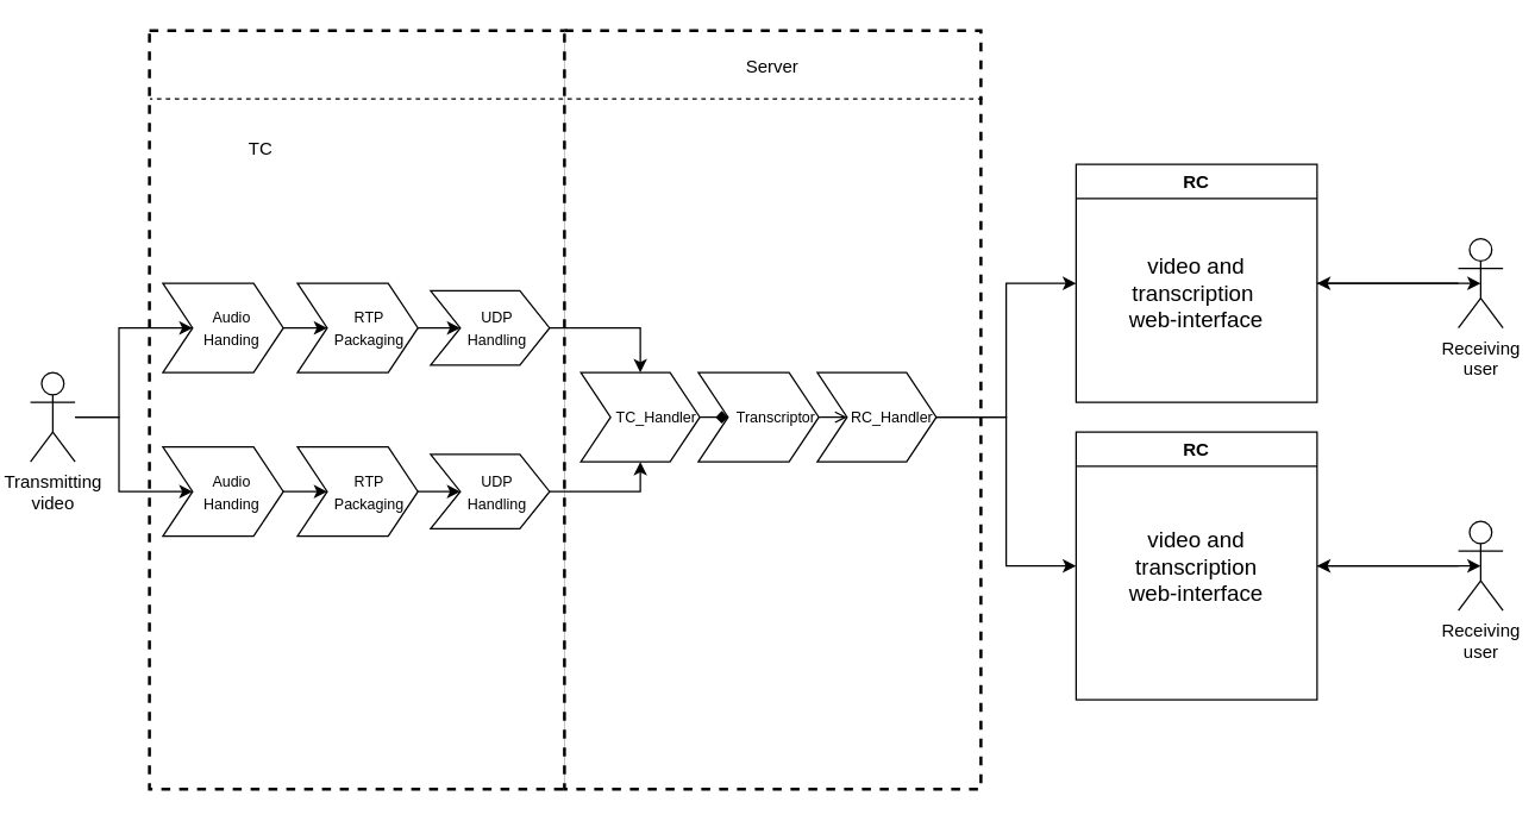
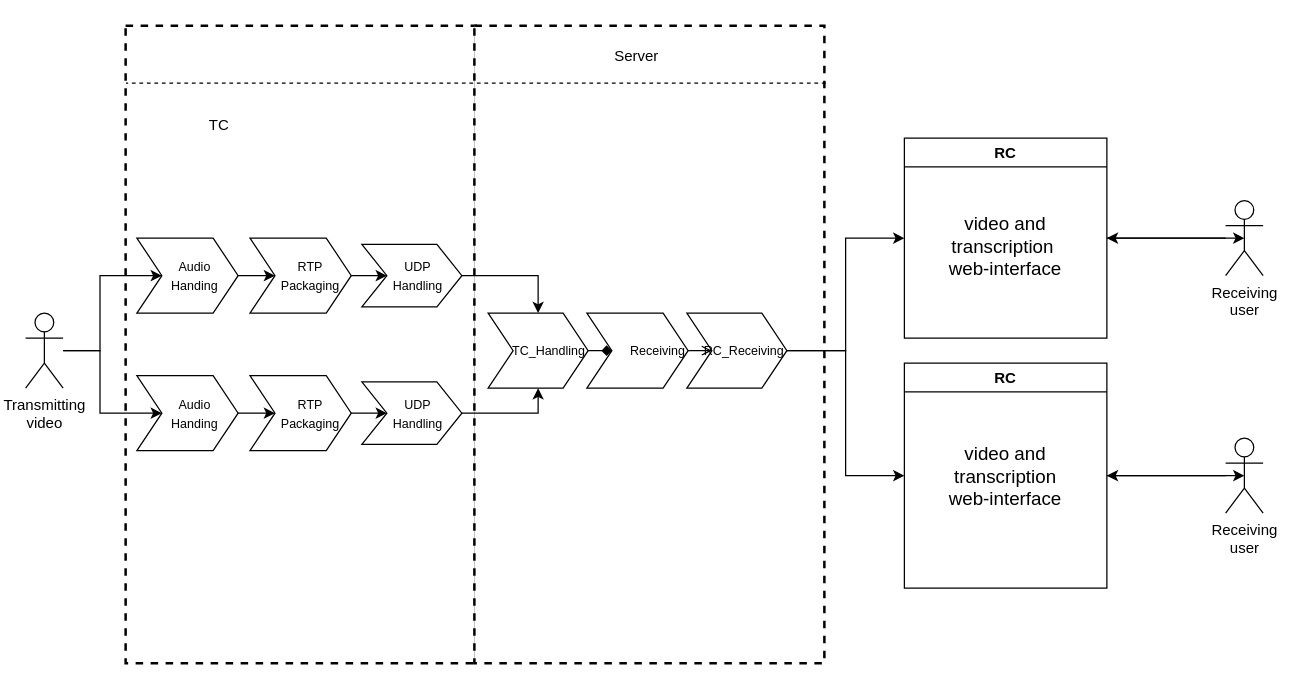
  <mxCell id="0" />
  <mxCell id="1" parent="0" />
  <mxCell id="2" value="" style="rounded=0;whiteSpace=wrap;html=1;dashed=1;strokeWidth=2;" parent="1" vertex="1"><mxGeometry x="100" width="280" height="510" as="geometry" y="20" /></mxCell>
  <mxCell id="3" value="" style="rounded=0;whiteSpace=wrap;html=1;dashed=1;strokeWidth=2;" parent="1" vertex="1"><mxGeometry x="379" width="280" height="510" as="geometry" y="20" /></mxCell>
  <mxCell id="4" value="" style="endArrow=none;dashed=1;html=1;rounded=0;entryX=0.001;entryY=0.05;entryDx=0;entryDy=0;entryPerimeter=0;" parent="1" edge="1"><mxGeometry width="50" height="50" relative="1" as="geometry"><mxPoint x="660" y="66" as="sourcePoint" /><mxPoint x="100.28" y="66" as="targetPoint" /></mxGeometry></mxCell>
  <mxCell id="5" value="TC" style="text;html=1;align=center;verticalAlign=middle;whiteSpace=wrap;rounded=0;" parent="1" vertex="1"><mxGeometry x="145" y="85" width="60" height="30" as="geometry" /></mxCell>
- <mxCell id="6" value="Server" style="text;html=1;align=center;verticalAlign=middle;whiteSpace=wrap;rounded=0;" parent="1" vertex="1"><mxGeometry x="489" y="30" width="60" height="30" as="geometry" /></mxCell>
+ <mxCell id="6" value="Server" style="text;html=1;align=center;verticalAlign=middle;whiteSpace=wrap;rounded=0;" parent="1" vertex="1"><mxGeometry x="479" y="30" width="60" height="30" as="geometry" /></mxCell>
  <mxCell id="7" style="edgeStyle=orthogonalEdgeStyle;rounded=0;orthogonalLoop=1;jettySize=auto;html=1;" parent="1" source="9" target="17" edge="1"><mxGeometry relative="1" as="geometry" /></mxCell>
  <mxCell id="8" style="edgeStyle=orthogonalEdgeStyle;rounded=0;orthogonalLoop=1;jettySize=auto;html=1;entryX=0;entryY=0.5;entryDx=0;entryDy=0;" parent="1" source="9" target="23" edge="1"><mxGeometry relative="1" as="geometry"><mxPoint x="129" y="220" as="targetPoint" /></mxGeometry></mxCell>
  <mxCell id="9" value="Transmitting&lt;div&gt;video&lt;/div&gt;" style="shape=umlActor;verticalLabelPosition=bottom;verticalAlign=top;html=1;outlineConnect=0;" parent="1" vertex="1"><mxGeometry x="20" y="250" width="30" height="60" as="geometry" /></mxCell>
  <mxCell id="10" value="" style="edgeStyle=orthogonalEdgeStyle;rounded=0;orthogonalLoop=1;jettySize=auto;html=1;" parent="1" edge="1"><mxGeometry relative="1" as="geometry"><mxPoint x="449" y="220" as="targetPoint" /></mxGeometry></mxCell>
  <mxCell id="11" value="" style="edgeStyle=orthogonalEdgeStyle;rounded=0;orthogonalLoop=1;jettySize=auto;html=1;" parent="1" source="12" target="14" edge="1"><mxGeometry relative="1" as="geometry" /></mxCell>
  <mxCell id="12" value="&lt;font style=&quot;font-size: 10px;&quot;&gt;RTP Packaging&lt;/font&gt;" style="shape=step;perimeter=stepPerimeter;whiteSpace=wrap;html=1;fixedSize=1;labelPosition=center;verticalLabelPosition=middle;align=center;verticalAlign=middle;textDirection=rtl;spacingLeft=15;" parent="1" vertex="1"><mxGeometry x="199.5" y="300" width="81" height="60" as="geometry" /></mxCell>
  <mxCell id="13" style="edgeStyle=orthogonalEdgeStyle;rounded=0;orthogonalLoop=1;jettySize=auto;html=1;entryX=0.5;entryY=1;entryDx=0;entryDy=0;" parent="1" source="14" target="25" edge="1"><mxGeometry relative="1" as="geometry" /></mxCell>
  <mxCell id="14" value="&lt;font style=&quot;font-size: 10px;&quot;&gt;UDP&lt;/font&gt;&lt;div&gt;&lt;font style=&quot;font-size: 10px;&quot;&gt;Handling&lt;/font&gt;&lt;br&gt;&lt;/div&gt;" style="shape=step;perimeter=stepPerimeter;whiteSpace=wrap;html=1;fixedSize=1;spacingLeft=10;" parent="1" vertex="1"><mxGeometry x="289" y="305" width="80" height="50" as="geometry" /></mxCell>
  <mxCell id="15" value="" style="edgeStyle=orthogonalEdgeStyle;rounded=0;orthogonalLoop=1;jettySize=auto;html=1;" parent="1" edge="1"><mxGeometry relative="1" as="geometry"><mxPoint x="289" y="220" as="targetPoint" /></mxGeometry></mxCell>
  <mxCell id="16" value="" style="edgeStyle=orthogonalEdgeStyle;rounded=0;orthogonalLoop=1;jettySize=auto;html=1;" parent="1" source="17" target="12" edge="1"><mxGeometry relative="1" as="geometry" /></mxCell>
  <mxCell id="17" value="&lt;font style=&quot;font-size: 10px;&quot;&gt;Audio&lt;/font&gt;&lt;div&gt;&lt;font style=&quot;font-size: 10px;&quot;&gt;Handing&lt;/font&gt;&lt;/div&gt;" style="shape=step;perimeter=stepPerimeter;whiteSpace=wrap;html=1;fixedSize=1;spacingLeft=12;" parent="1" vertex="1"><mxGeometry x="109" y="300" width="81" height="60" as="geometry" /></mxCell>
  <mxCell id="18" style="edgeStyle=orthogonalEdgeStyle;rounded=0;orthogonalLoop=1;jettySize=auto;html=1;entryX=0;entryY=0.5;entryDx=0;entryDy=0;" parent="1" source="19" target="21" edge="1"><mxGeometry relative="1" as="geometry" /></mxCell>
  <mxCell id="19" value="&lt;font style=&quot;font-size: 10px;&quot;&gt;RTP Packaging&lt;/font&gt;" style="shape=step;perimeter=stepPerimeter;whiteSpace=wrap;html=1;fixedSize=1;labelPosition=center;verticalLabelPosition=middle;align=center;verticalAlign=middle;textDirection=rtl;spacingLeft=15;" parent="1" vertex="1"><mxGeometry x="199.5" y="190" width="81" height="60" as="geometry" /></mxCell>
  <mxCell id="20" style="edgeStyle=orthogonalEdgeStyle;rounded=0;orthogonalLoop=1;jettySize=auto;html=1;" parent="1" source="21" target="25" edge="1"><mxGeometry relative="1" as="geometry" /></mxCell>
  <mxCell id="21" value="&lt;font style=&quot;font-size: 10px;&quot;&gt;UDP&lt;/font&gt;&lt;div&gt;&lt;font style=&quot;font-size: 10px;&quot;&gt;Handling&lt;/font&gt;&lt;br&gt;&lt;/div&gt;" style="shape=step;perimeter=stepPerimeter;whiteSpace=wrap;html=1;fixedSize=1;spacingLeft=10;" parent="1" vertex="1"><mxGeometry x="289" y="195" width="80" height="50" as="geometry" /></mxCell>
  <mxCell id="22" style="edgeStyle=orthogonalEdgeStyle;rounded=0;orthogonalLoop=1;jettySize=auto;html=1;entryX=0;entryY=0.5;entryDx=0;entryDy=0;" parent="1" source="23" target="19" edge="1"><mxGeometry relative="1" as="geometry" /></mxCell>
  <mxCell id="23" value="&lt;font style=&quot;font-size: 10px;&quot;&gt;Audio&lt;/font&gt;&lt;div&gt;&lt;font style=&quot;font-size: 10px;&quot;&gt;Handing&lt;/font&gt;&lt;/div&gt;" style="shape=step;perimeter=stepPerimeter;whiteSpace=wrap;html=1;fixedSize=1;spacingLeft=12;" parent="1" vertex="1"><mxGeometry x="109" y="190" width="81" height="60" as="geometry" /></mxCell>
  <mxCell id="24" style="edgeStyle=orthogonalEdgeStyle;rounded=0;orthogonalLoop=1;jettySize=auto;html=1;exitX=1;exitY=0.5;exitDx=0;exitDy=0;entryX=0;entryY=0.5;entryDx=0;entryDy=0;endArrow=diamond;" parent="1" source="25" target="30" edge="1"><mxGeometry relative="1" as="geometry" /></mxCell>
- <mxCell id="25" value="&lt;font style=&quot;font-size: 10px;&quot;&gt;TC_Handler&lt;/font&gt;" style="shape=step;perimeter=stepPerimeter;whiteSpace=wrap;html=1;fixedSize=1;align=right;" parent="1" vertex="1"><mxGeometry x="390" y="250" width="80" height="60" as="geometry" /></mxCell>
+ <mxCell id="25" value="&lt;font style=&quot;font-size: 10px;&quot;&gt;TC_Handling&lt;/font&gt;" style="shape=step;perimeter=stepPerimeter;whiteSpace=wrap;html=1;fixedSize=1;align=right;" parent="1" vertex="1"><mxGeometry x="390" y="250" width="80" height="60" as="geometry" /></mxCell>
  <mxCell id="26" style="edgeStyle=orthogonalEdgeStyle;rounded=0;orthogonalLoop=1;jettySize=auto;html=1;entryX=0;entryY=0.5;entryDx=0;entryDy=0;" parent="1" source="28" target="31" edge="1"><mxGeometry relative="1" as="geometry" /></mxCell>
  <mxCell id="27" style="edgeStyle=orthogonalEdgeStyle;rounded=0;orthogonalLoop=1;jettySize=auto;html=1;entryX=0;entryY=0.5;entryDx=0;entryDy=0;" parent="1" source="28" target="32" edge="1"><mxGeometry relative="1" as="geometry" /></mxCell>
- <mxCell id="28" value="&lt;font style=&quot;font-size: 10px;&quot;&gt;RC_Handler&lt;/font&gt;" style="shape=step;perimeter=stepPerimeter;whiteSpace=wrap;html=1;fixedSize=1;align=right;" parent="1" vertex="1"><mxGeometry x="549" y="250" width="80" height="60" as="geometry" /></mxCell>
+ <mxCell id="28" value="&lt;font style=&quot;font-size: 10px;&quot;&gt;RC_Receiving&lt;/font&gt;" style="shape=step;perimeter=stepPerimeter;whiteSpace=wrap;html=1;fixedSize=1;align=right;" parent="1" vertex="1"><mxGeometry x="549" y="250" width="80" height="60" as="geometry" /></mxCell>
  <mxCell id="29" style="edgeStyle=orthogonalEdgeStyle;rounded=0;orthogonalLoop=1;jettySize=auto;html=1;exitX=1;exitY=0.5;exitDx=0;exitDy=0;entryX=0;entryY=0.5;entryDx=0;entryDy=0;endArrow=open;" parent="1" source="30" target="28" edge="1"><mxGeometry relative="1" as="geometry" /></mxCell>
- <mxCell id="30" value="&lt;font style=&quot;font-size: 10px;&quot;&gt;Transcriptor&lt;/font&gt;" style="shape=step;perimeter=stepPerimeter;whiteSpace=wrap;html=1;fixedSize=1;align=right;" parent="1" vertex="1"><mxGeometry x="469" y="250" width="81" height="60" as="geometry" /></mxCell>
+ <mxCell id="30" value="&lt;font style=&quot;font-size: 10px;&quot;&gt;Receiving&lt;/font&gt;" style="shape=step;perimeter=stepPerimeter;whiteSpace=wrap;html=1;fixedSize=1;align=right;" parent="1" vertex="1"><mxGeometry x="469" y="250" width="81" height="60" as="geometry" /></mxCell>
  <mxCell id="31" value="RC" style="swimlane;whiteSpace=wrap;html=1;startSize=23;" parent="1" vertex="1"><mxGeometry x="723" y="110" width="162" height="160" as="geometry" /></mxCell>
  <mxCell id="32" value="RC" style="swimlane;whiteSpace=wrap;html=1;" parent="1" vertex="1"><mxGeometry x="723" y="290" width="162" height="180" as="geometry"><mxRectangle x="478" y="270" width="110" height="30" as="alternateBounds" /></mxGeometry></mxCell>
  <mxCell id="33" value="&lt;font style=&quot;font-size: 15px&quot;&gt;video and&lt;/font&gt;&lt;div&gt;&lt;font style=&quot;font-size: 15px&quot;&gt;transcription web-interface&lt;/font&gt;&lt;/div&gt;" style="text;html=1;align=center;verticalAlign=middle;whiteSpace=wrap;rounded=0;" parent="32" vertex="1"><mxGeometry x="21" y="57.5" width="120" height="65" as="geometry" /></mxCell>
  <mxCell id="34" value="&lt;font style=&quot;font-size: 15px&quot;&gt;video and&lt;/font&gt;&lt;div&gt;&lt;font style=&quot;font-size: 15px&quot;&gt;transcription&amp;nbsp;&lt;/font&gt;&lt;/div&gt;&lt;span style=&quot;font-size: 15px&quot;&gt;web-interface&lt;/span&gt;" style="text;html=1;align=center;verticalAlign=middle;whiteSpace=wrap;rounded=0;" parent="1" vertex="1"><mxGeometry x="744" y="163.5" width="120" height="65" as="geometry" /></mxCell>
  <mxCell id="35" style="edgeStyle=orthogonalEdgeStyle;rounded=0;orthogonalLoop=1;jettySize=auto;html=1;entryX=1;entryY=0.5;entryDx=0;entryDy=0;" parent="1" source="36" target="31" edge="1"><mxGeometry relative="1" as="geometry" /></mxCell>
  <mxCell id="36" value="Receiving&lt;div&gt;user&lt;/div&gt;" style="shape=umlActor;verticalLabelPosition=bottom;verticalAlign=top;html=1;outlineConnect=0;" parent="1" vertex="1"><mxGeometry x="980" y="160" width="30" height="60" as="geometry" /></mxCell>
  <mxCell id="37" style="edgeStyle=orthogonalEdgeStyle;rounded=0;orthogonalLoop=1;jettySize=auto;html=1;entryX=1;entryY=0.5;entryDx=0;entryDy=0;" parent="1" source="38" target="32" edge="1"><mxGeometry relative="1" as="geometry" /></mxCell>
  <mxCell id="38" value="Receiving&lt;div&gt;user&lt;/div&gt;" style="shape=umlActor;verticalLabelPosition=bottom;verticalAlign=top;html=1;outlineConnect=0;" parent="1" vertex="1"><mxGeometry x="980" y="350" width="30" height="60" as="geometry" /></mxCell>
  <mxCell id="39" style="edgeStyle=orthogonalEdgeStyle;rounded=0;orthogonalLoop=1;jettySize=auto;html=1;entryX=0.5;entryY=0.5;entryDx=0;entryDy=0;entryPerimeter=0;" parent="1" source="31" target="36" edge="1"><mxGeometry relative="1" as="geometry" /></mxCell>
  <mxCell id="40" style="edgeStyle=orthogonalEdgeStyle;rounded=0;orthogonalLoop=1;jettySize=auto;html=1;entryX=0.5;entryY=0.5;entryDx=0;entryDy=0;entryPerimeter=0;" parent="1" source="32" target="38" edge="1"><mxGeometry relative="1" as="geometry" /></mxCell>
  <mxCell id="41" style="edgeStyle=orthogonalEdgeStyle;rounded=0;orthogonalLoop=1;jettySize=auto;html=1;exitX=0.5;exitY=1;exitDx=0;exitDy=0;" parent="1" source="3" target="3" edge="1"><mxGeometry relative="1" as="geometry" /></mxCell>
